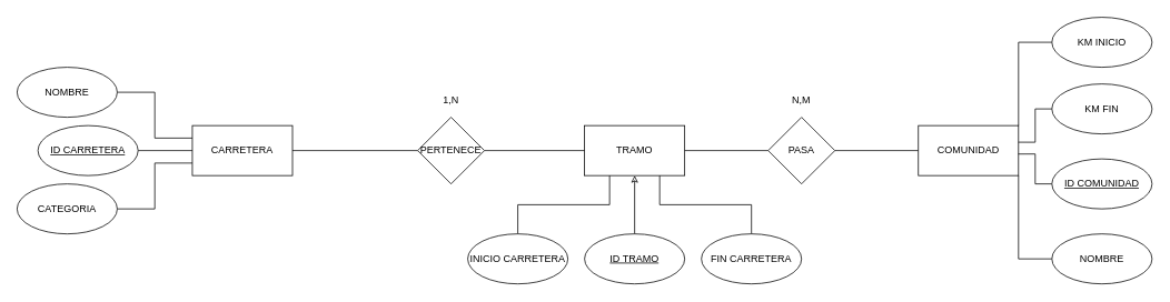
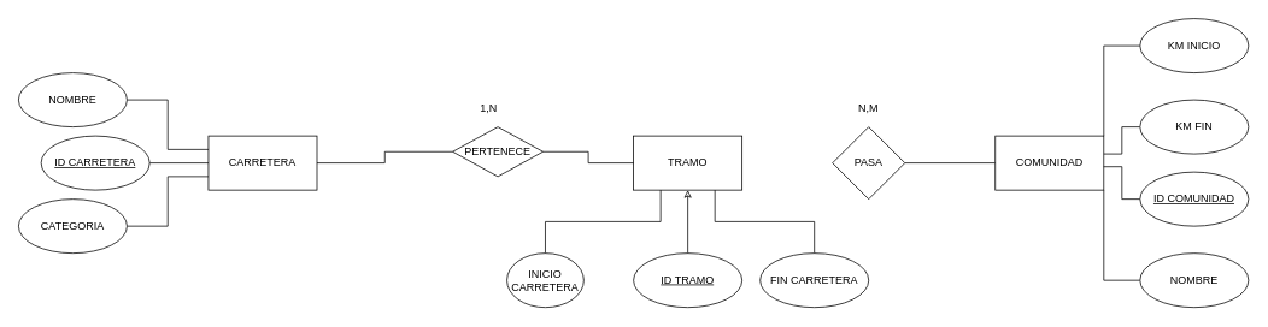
  <mxCell id="0" />
  <mxCell id="1" parent="0" />
  <mxCell id="2" value="TRAMO" style="rounded=0;whiteSpace=wrap;html=1;" vertex="1" parent="1"><mxGeometry x="700" y="150" width="120" height="60" as="geometry" /></mxCell>
  <mxCell id="3" style="edgeStyle=orthogonalEdgeStyle;rounded=0;orthogonalLoop=1;jettySize=auto;html=1;exitX=1;exitY=0.5;exitDx=0;exitDy=0;entryX=0;entryY=0.5;entryDx=0;entryDy=0;endArrow=none;endFill=0;" edge="1" parent="1" source="5" target="2"><mxGeometry relative="1" as="geometry" /></mxCell>
  <mxCell id="4" style="edgeStyle=orthogonalEdgeStyle;rounded=0;orthogonalLoop=1;jettySize=auto;html=1;exitX=0;exitY=0.5;exitDx=0;exitDy=0;entryX=1;entryY=0.5;entryDx=0;entryDy=0;endArrow=none;endFill=0;" edge="1" parent="1" source="5" target="10"><mxGeometry relative="1" as="geometry" /></mxCell>
- <mxCell id="5" value="PERTENECE" style="rhombus;whiteSpace=wrap;html=1;" vertex="1" parent="1"><mxGeometry x="500" y="140" width="80" height="80" as="geometry" /></mxCell>
- <mxCell id="6" style="edgeStyle=orthogonalEdgeStyle;rounded=0;orthogonalLoop=1;jettySize=auto;html=1;exitX=0;exitY=0.5;exitDx=0;exitDy=0;entryX=1;entryY=0.5;entryDx=0;entryDy=0;endArrow=none;endFill=0;" edge="1" parent="1" source="8" target="2"><mxGeometry relative="1" as="geometry" /></mxCell>
+ <mxCell id="5" value="PERTENECE" style="rhombus;whiteSpace=wrap;html=1;" vertex="1" parent="1"><mxGeometry x="500" y="140" width="100" height="55" as="geometry" /></mxCell>
  <mxCell id="7" style="edgeStyle=orthogonalEdgeStyle;rounded=0;orthogonalLoop=1;jettySize=auto;html=1;exitX=1;exitY=0.5;exitDx=0;exitDy=0;entryX=0;entryY=0.5;entryDx=0;entryDy=0;endArrow=none;endFill=0;" edge="1" parent="1" source="8" target="9"><mxGeometry relative="1" as="geometry" /></mxCell>
  <mxCell id="8" value="PASA" style="rhombus;whiteSpace=wrap;html=1;" vertex="1" parent="1"><mxGeometry x="920" y="140" width="80" height="80" as="geometry" /></mxCell>
  <mxCell id="9" value="COMUNIDAD" style="rounded=0;whiteSpace=wrap;html=1;" vertex="1" parent="1"><mxGeometry x="1100" y="150" width="120" height="60" as="geometry" /></mxCell>
  <mxCell id="10" value="CARRETERA" style="rounded=0;whiteSpace=wrap;html=1;" vertex="1" parent="1"><mxGeometry x="230" y="150" width="120" height="60" as="geometry" /></mxCell>
  <mxCell id="11" style="edgeStyle=orthogonalEdgeStyle;rounded=0;orthogonalLoop=1;jettySize=auto;html=1;exitX=1;exitY=0.5;exitDx=0;exitDy=0;endArrow=none;endFill=0;" edge="1" parent="1" source="12" target="10"><mxGeometry relative="1" as="geometry" /></mxCell>
  <mxCell id="12" value="&lt;u&gt;ID CARRETERA&lt;/u&gt;" style="ellipse;whiteSpace=wrap;html=1;" vertex="1" parent="1"><mxGeometry x="45" y="150" width="120" height="60" as="geometry" /></mxCell>
  <mxCell id="13" style="edgeStyle=orthogonalEdgeStyle;rounded=0;orthogonalLoop=1;jettySize=auto;html=1;exitX=1;exitY=0.5;exitDx=0;exitDy=0;entryX=0;entryY=0.75;entryDx=0;entryDy=0;endArrow=none;endFill=0;" edge="1" parent="1" source="14" target="10"><mxGeometry relative="1" as="geometry" /></mxCell>
  <mxCell id="14" value="CATEGORIA" style="ellipse;whiteSpace=wrap;html=1;" vertex="1" parent="1"><mxGeometry x="20" y="220" width="120" height="60" as="geometry" /></mxCell>
  <mxCell id="15" style="edgeStyle=orthogonalEdgeStyle;rounded=0;orthogonalLoop=1;jettySize=auto;html=1;exitX=1;exitY=0.5;exitDx=0;exitDy=0;entryX=0;entryY=0.25;entryDx=0;entryDy=0;endArrow=none;endFill=0;" edge="1" parent="1" source="16" target="10"><mxGeometry relative="1" as="geometry" /></mxCell>
  <mxCell id="16" value="NOMBRE" style="ellipse;whiteSpace=wrap;html=1;" vertex="1" parent="1"><mxGeometry x="20" y="80" width="120" height="60" as="geometry" /></mxCell>
  <mxCell id="17" style="edgeStyle=orthogonalEdgeStyle;rounded=0;orthogonalLoop=1;jettySize=auto;html=1;exitX=0;exitY=0.5;exitDx=0;exitDy=0;entryX=1;entryY=0.333;entryDx=0;entryDy=0;entryPerimeter=0;endArrow=none;endFill=0;" edge="1" parent="1" source="18" target="9"><mxGeometry relative="1" as="geometry" /></mxCell>
- <mxCell id="18" value="KM FIN" style="ellipse;whiteSpace=wrap;html=1;" vertex="1" parent="1"><mxGeometry x="1260" y="100" width="120" height="60" as="geometry" /></mxCell>
+ <mxCell id="18" value="KM FIN" style="ellipse;whiteSpace=wrap;html=1;" vertex="1" parent="1"><mxGeometry x="1260" y="110" width="120" height="60" as="geometry" /></mxCell>
  <mxCell id="19" style="edgeStyle=orthogonalEdgeStyle;rounded=0;orthogonalLoop=1;jettySize=auto;html=1;exitX=0;exitY=0.5;exitDx=0;exitDy=0;entryX=0.998;entryY=0.569;entryDx=0;entryDy=0;entryPerimeter=0;endArrow=none;endFill=0;" edge="1" parent="1" source="20" target="9"><mxGeometry relative="1" as="geometry" /></mxCell>
  <mxCell id="20" value="&lt;u&gt;ID COMUNIDAD&lt;/u&gt;" style="ellipse;whiteSpace=wrap;html=1;" vertex="1" parent="1"><mxGeometry x="1260" y="190" width="120" height="60" as="geometry" /></mxCell>
  <mxCell id="21" style="edgeStyle=orthogonalEdgeStyle;rounded=0;orthogonalLoop=1;jettySize=auto;html=1;exitX=0;exitY=0.5;exitDx=0;exitDy=0;entryX=1;entryY=1;entryDx=0;entryDy=0;endArrow=none;endFill=0;" edge="1" parent="1" source="22" target="9"><mxGeometry relative="1" as="geometry" /></mxCell>
  <mxCell id="22" value="NOMBRE" style="ellipse;whiteSpace=wrap;html=1;" vertex="1" parent="1"><mxGeometry x="1260" y="280" width="120" height="60" as="geometry" /></mxCell>
  <mxCell id="23" style="edgeStyle=orthogonalEdgeStyle;rounded=0;orthogonalLoop=1;jettySize=auto;html=1;exitX=0;exitY=0.5;exitDx=0;exitDy=0;entryX=1;entryY=0;entryDx=0;entryDy=0;endArrow=none;endFill=0;" edge="1" parent="1" source="24" target="9"><mxGeometry relative="1" as="geometry" /></mxCell>
  <mxCell id="24" value="KM INICIO" style="ellipse;whiteSpace=wrap;html=1;" vertex="1" parent="1"><mxGeometry x="1260" y="20" width="120" height="60" as="geometry" /></mxCell>
  <mxCell id="25" style="edgeStyle=orthogonalEdgeStyle;rounded=0;orthogonalLoop=1;jettySize=auto;html=1;exitX=0.5;exitY=0;exitDx=0;exitDy=0;entryX=0.5;entryY=1;entryDx=0;entryDy=0;endArrow=classic;endFill=0;" edge="1" parent="1" source="26" target="2"><mxGeometry relative="1" as="geometry" /></mxCell>
  <mxCell id="26" value="&lt;u&gt;ID TRAMO&lt;/u&gt;" style="ellipse;whiteSpace=wrap;html=1;" vertex="1" parent="1"><mxGeometry x="700" y="280" width="120" height="60" as="geometry" /></mxCell>
  <mxCell id="27" style="edgeStyle=orthogonalEdgeStyle;rounded=0;orthogonalLoop=1;jettySize=auto;html=1;exitX=0.5;exitY=0;exitDx=0;exitDy=0;entryX=0.75;entryY=1;entryDx=0;entryDy=0;endArrow=none;endFill=0;" edge="1" parent="1" source="28" target="2"><mxGeometry relative="1" as="geometry" /></mxCell>
  <mxCell id="28" value="FIN CARRETERA" style="ellipse;whiteSpace=wrap;html=1;" vertex="1" parent="1"><mxGeometry x="840" y="280" width="120" height="60" as="geometry" /></mxCell>
  <mxCell id="29" style="edgeStyle=orthogonalEdgeStyle;rounded=0;orthogonalLoop=1;jettySize=auto;html=1;exitX=0.5;exitY=0;exitDx=0;exitDy=0;entryX=0.25;entryY=1;entryDx=0;entryDy=0;endArrow=none;endFill=0;" edge="1" parent="1" source="30" target="2"><mxGeometry relative="1" as="geometry" /></mxCell>
- <mxCell id="30" value="INICIO CARRETERA" style="ellipse;whiteSpace=wrap;html=1;" vertex="1" parent="1"><mxGeometry x="560" y="280" width="120" height="60" as="geometry" /></mxCell>
+ <mxCell id="30" value="INICIO CARRETERA" style="ellipse;whiteSpace=wrap;html=1;" vertex="1" parent="1"><mxGeometry x="560" y="280" width="85" height="60" as="geometry" /></mxCell>
  <mxCell id="31" value="1,N" style="text;html=1;strokeColor=none;fillColor=none;align=center;verticalAlign=middle;whiteSpace=wrap;rounded=0;" vertex="1" parent="1"><mxGeometry x="520" y="110" width="40" height="20" as="geometry" /></mxCell>
  <mxCell id="32" value="N,M" style="text;html=1;strokeColor=none;fillColor=none;align=center;verticalAlign=middle;whiteSpace=wrap;rounded=0;" vertex="1" parent="1"><mxGeometry x="940" y="110" width="40" height="20" as="geometry" /></mxCell>
